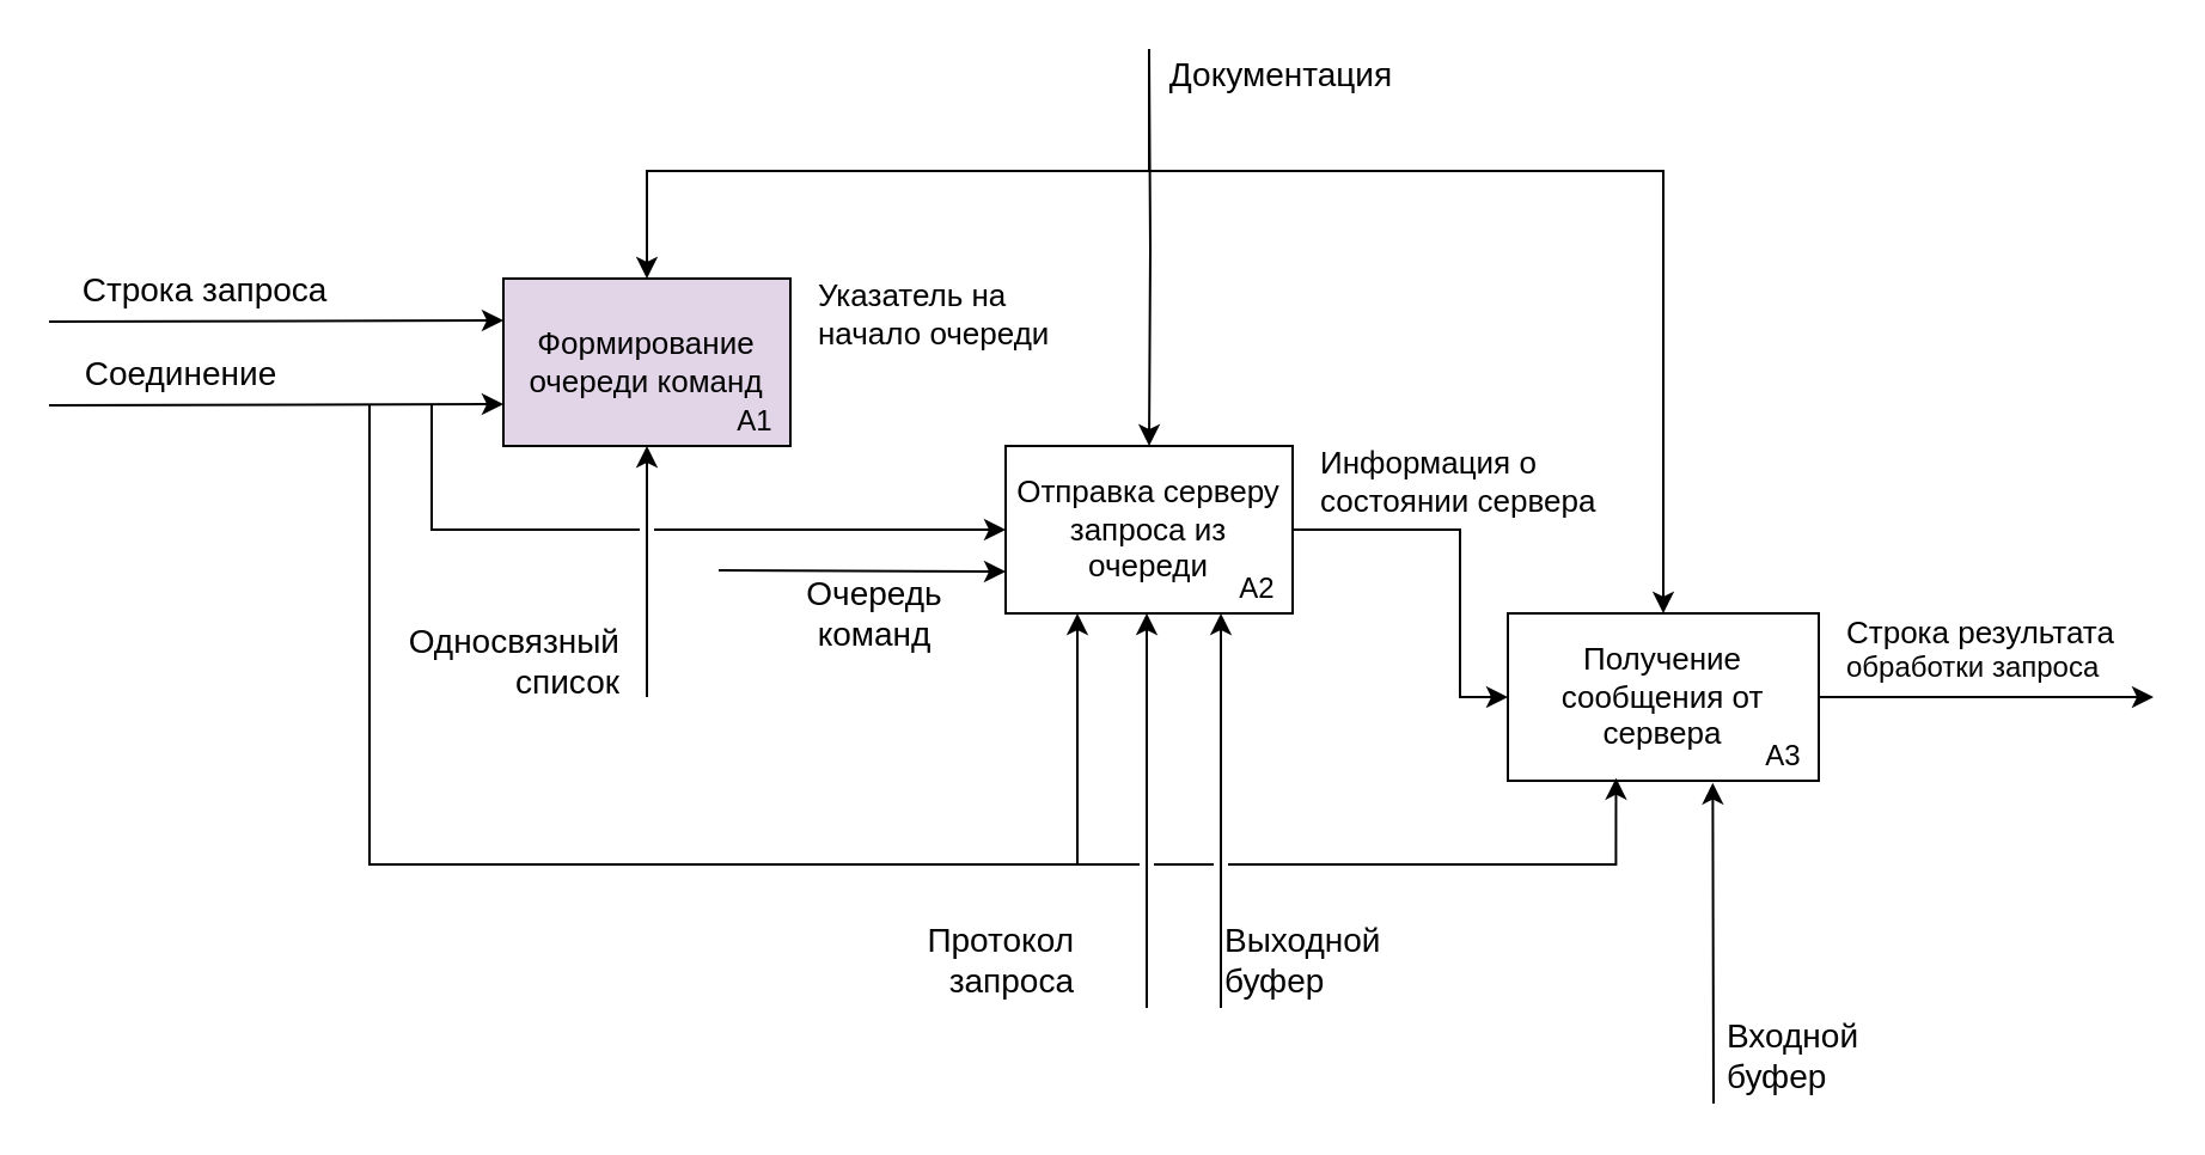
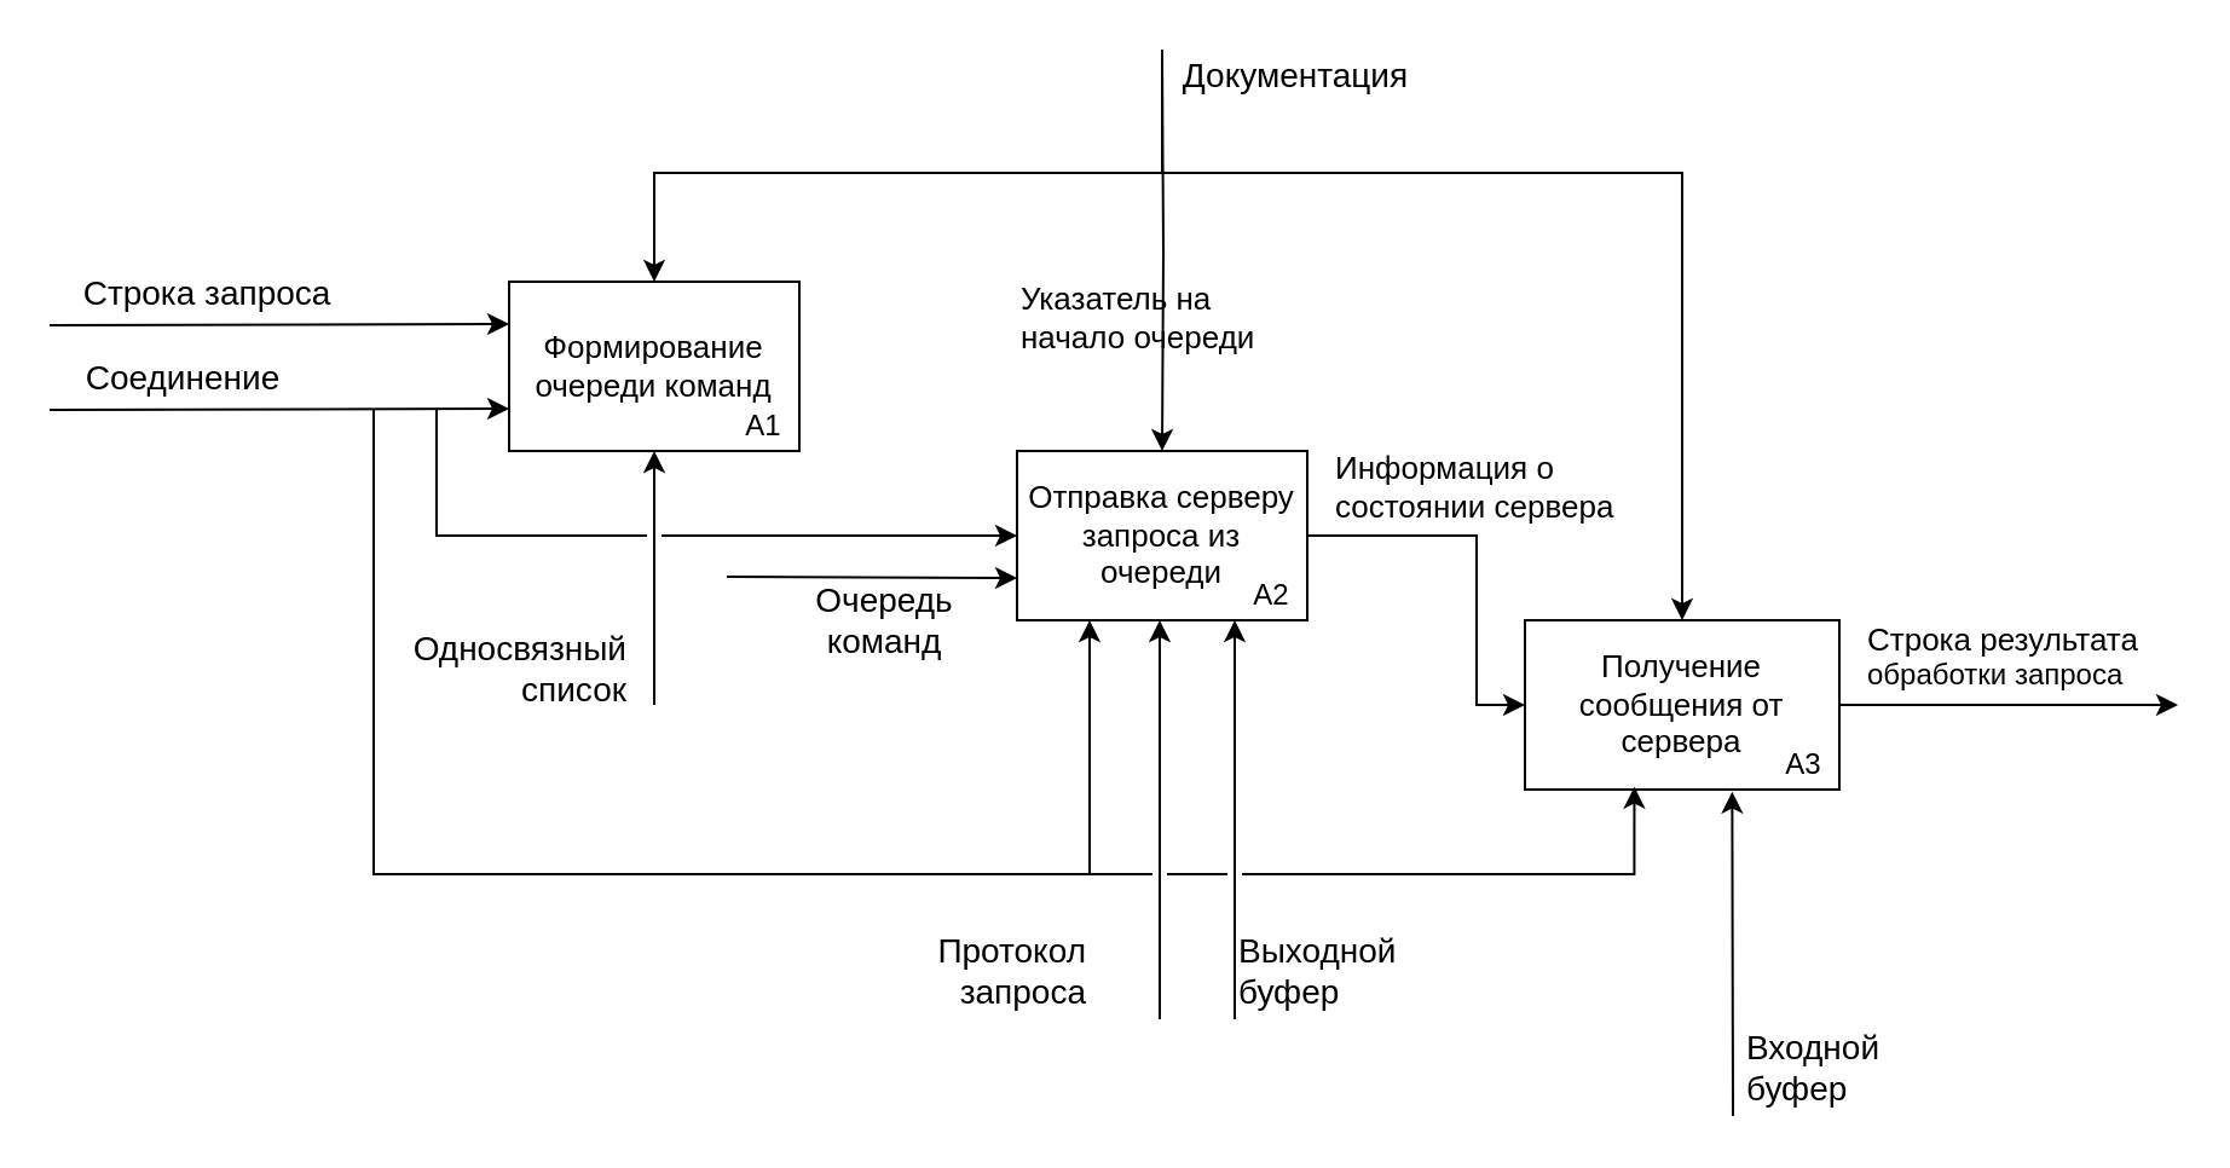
  <mxCell id="0" />
  <mxCell id="1" parent="0" />
  <mxCell id="2" value="" style="endArrow=classic;html=1;rounded=0;entryX=0.5;entryY=1;entryDx=0;entryDy=0;" parent="1" target="4" edge="1"><mxGeometry width="50" height="50" relative="1" as="geometry"><mxPoint x="270" y="291" as="sourcePoint" /><mxPoint x="270" y="201" as="targetPoint" /></mxGeometry></mxCell>
  <mxCell id="3" value="&lt;font style=&quot;font-size: 13px&quot;&gt;Получение сообщения от сервера&lt;/font&gt;" style="rounded=0;whiteSpace=wrap;html=1;" parent="1" vertex="1"><mxGeometry x="630" y="256" width="130" height="70" as="geometry" /></mxCell>
- <mxCell id="4" value="&lt;font style=&quot;font-size: 13px&quot;&gt;Формирование очереди команд&lt;/font&gt;" style="rounded=0;whiteSpace=wrap;html=1;fillColor=#e1d5e7;" parent="1" vertex="1"><mxGeometry x="210" y="116" width="120" height="70" as="geometry" /></mxCell>
+ <mxCell id="4" value="&lt;font style=&quot;font-size: 13px&quot;&gt;Формирование очереди команд&lt;/font&gt;" style="rounded=0;whiteSpace=wrap;html=1;" parent="1" vertex="1"><mxGeometry x="210" y="116" width="120" height="70" as="geometry" /></mxCell>
  <mxCell id="5" value="" style="endArrow=classic;html=1;rounded=0;entryX=0;entryY=0.25;entryDx=0;entryDy=0;" parent="1" target="4" edge="1"><mxGeometry width="50" height="50" relative="1" as="geometry"><mxPoint x="20" y="134" as="sourcePoint" /><mxPoint x="310" y="241" as="targetPoint" /></mxGeometry></mxCell>
  <mxCell id="6" value="Соединение" style="text;html=1;align=center;verticalAlign=middle;resizable=0;points=[];autosize=1;strokeColor=none;fillColor=none;fontSize=14;" parent="1" vertex="1"><mxGeometry x="25" y="146" width="100" height="20" as="geometry" /></mxCell>
  <mxCell id="7" value="А1" style="text;html=1;align=center;verticalAlign=middle;resizable=0;points=[];autosize=1;strokeColor=none;fillColor=none;" parent="1" vertex="1"><mxGeometry x="300" y="166" width="30" height="20" as="geometry" /></mxCell>
  <mxCell id="8" style="edgeStyle=orthogonalEdgeStyle;rounded=0;orthogonalLoop=1;jettySize=auto;html=1;exitX=1;exitY=0.5;exitDx=0;exitDy=0;entryX=0;entryY=0.5;entryDx=0;entryDy=0;" parent="1" source="9" target="3" edge="1"><mxGeometry relative="1" as="geometry"><mxPoint x="630" y="291" as="targetPoint" /><Array as="points"><mxPoint x="610" y="221" /><mxPoint x="610" y="291" /><mxPoint x="630" y="291" /></Array></mxGeometry></mxCell>
  <mxCell id="9" value="&lt;font style=&quot;font-size: 13px&quot;&gt;Отправка серверу&lt;br&gt;запроса из очереди&lt;/font&gt;" style="rounded=0;whiteSpace=wrap;html=1;" parent="1" vertex="1"><mxGeometry x="420" y="186" width="120" height="70" as="geometry" /></mxCell>
  <mxCell id="10" value="А2" style="text;html=1;align=center;verticalAlign=middle;resizable=0;points=[];autosize=1;strokeColor=none;fillColor=none;" parent="1" vertex="1"><mxGeometry x="510" y="236" width="30" height="20" as="geometry" /></mxCell>
  <mxCell id="11" style="edgeStyle=orthogonalEdgeStyle;rounded=0;orthogonalLoop=1;jettySize=auto;html=1;exitX=1;exitY=0.5;exitDx=0;exitDy=0;" parent="1" source="3" edge="1"><mxGeometry relative="1" as="geometry"><mxPoint x="750" y="291" as="sourcePoint" /><mxPoint x="900" y="291" as="targetPoint" /><Array as="points"><mxPoint x="880" y="291" /></Array></mxGeometry></mxCell>
  <mxCell id="12" value="А3" style="text;html=1;align=center;verticalAlign=middle;resizable=0;points=[];autosize=1;strokeColor=none;fillColor=none;" parent="1" vertex="1"><mxGeometry x="730" y="306" width="30" height="20" as="geometry" /></mxCell>
  <mxCell id="13" value="&lt;span style=&quot;font-size: 13px&quot;&gt;Строка результата&lt;br&gt;&lt;/span&gt;обработки запроса" style="text;html=1;align=left;verticalAlign=middle;resizable=0;points=[];autosize=1;strokeColor=none;fillColor=none;" parent="1" vertex="1"><mxGeometry x="770" y="256" width="130" height="30" as="geometry" /></mxCell>
- <mxCell id="14" value="&lt;font style=&quot;font-size: 13px&quot;&gt;Указатель на &lt;br&gt;начало очереди&lt;/font&gt;" style="text;html=1;align=left;verticalAlign=middle;resizable=0;points=[];autosize=1;strokeColor=none;fillColor=none;" parent="1" vertex="1"><mxGeometry x="340" y="116" width="110" height="30" as="geometry" /></mxCell>
+ <mxCell id="14" value="&lt;font style=&quot;font-size: 13px&quot;&gt;Указатель на &lt;br&gt;начало очереди&lt;/font&gt;" style="text;html=1;align=left;verticalAlign=middle;resizable=0;points=[];autosize=1;strokeColor=none;fillColor=none;" parent="1" vertex="1"><mxGeometry x="420" y="116" width="110" height="30" as="geometry" /></mxCell>
  <mxCell id="15" value="&lt;font style=&quot;font-size: 13px&quot;&gt;Информация о &lt;br&gt;состоянии сервера&lt;/font&gt;" style="text;html=1;align=left;verticalAlign=middle;resizable=0;points=[];autosize=1;strokeColor=none;fillColor=none;" parent="1" vertex="1"><mxGeometry x="550" y="186" width="130" height="30" as="geometry" /></mxCell>
  <mxCell id="16" value="" style="endArrow=classic;html=1;rounded=0;entryX=0;entryY=0.75;entryDx=0;entryDy=0;" parent="1" target="4" edge="1"><mxGeometry width="50" height="50" relative="1" as="geometry"><mxPoint x="20" y="169" as="sourcePoint" /><mxPoint x="210" y="166" as="targetPoint" /></mxGeometry></mxCell>
  <mxCell id="17" value="Строка запроса" style="text;html=1;align=center;verticalAlign=middle;resizable=0;points=[];autosize=1;fontSize=14;" parent="1" vertex="1"><mxGeometry x="25" y="111" width="120" height="20" as="geometry" /></mxCell>
  <mxCell id="18" style="edgeStyle=orthogonalEdgeStyle;rounded=0;orthogonalLoop=1;jettySize=auto;html=1;entryX=0.5;entryY=0;entryDx=0;entryDy=0;fontSize=14;" parent="1" target="4" edge="1"><mxGeometry relative="1" as="geometry"><mxPoint x="480" y="21" as="sourcePoint" /><Array as="points"><mxPoint x="480" y="71" /><mxPoint x="270" y="71" /></Array></mxGeometry></mxCell>
  <mxCell id="19" style="edgeStyle=orthogonalEdgeStyle;rounded=0;orthogonalLoop=1;jettySize=auto;html=1;entryX=0.5;entryY=0;entryDx=0;entryDy=0;fontSize=14;" parent="1" target="9" edge="1"><mxGeometry relative="1" as="geometry"><mxPoint x="480" y="21" as="sourcePoint" /></mxGeometry></mxCell>
  <mxCell id="20" style="edgeStyle=orthogonalEdgeStyle;rounded=0;orthogonalLoop=1;jettySize=auto;html=1;entryX=0.5;entryY=0;entryDx=0;entryDy=0;fontSize=14;" parent="1" target="3" edge="1"><mxGeometry relative="1" as="geometry"><mxPoint x="480" y="20" as="sourcePoint" /><Array as="points"><mxPoint x="480" y="71" /><mxPoint x="695" y="71" /></Array></mxGeometry></mxCell>
  <mxCell id="21" value="Документация" style="text;html=1;align=center;verticalAlign=middle;resizable=0;points=[];autosize=1;fontSize=14;" parent="1" vertex="1"><mxGeometry x="480" y="21" width="110" height="20" as="geometry" /></mxCell>
  <mxCell id="22" value="Протокол &lt;br&gt;запроса" style="text;html=1;align=right;verticalAlign=middle;resizable=0;points=[];autosize=1;fontSize=14;" parent="1" vertex="1"><mxGeometry x="370" y="381" width="80" height="40" as="geometry" /></mxCell>
  <mxCell id="23" value="" style="endArrow=classic;html=1;fontSize=14;edgeStyle=orthogonalEdgeStyle;entryX=0;entryY=0.5;entryDx=0;entryDy=0;rounded=0;jumpStyle=gap;" parent="1" target="9" edge="1"><mxGeometry width="50" height="50" relative="1" as="geometry"><mxPoint x="180" y="169" as="sourcePoint" /><mxPoint x="420" y="238.5" as="targetPoint" /><Array as="points"><mxPoint x="180" y="169" /><mxPoint x="180" y="221" /></Array></mxGeometry></mxCell>
  <mxCell id="24" value="" style="endArrow=classic;html=1;fontSize=14;entryX=0;entryY=0.75;entryDx=0;entryDy=0;" parent="1" target="9" edge="1"><mxGeometry width="50" height="50" relative="1" as="geometry"><mxPoint x="300" y="238" as="sourcePoint" /><mxPoint x="350" y="221" as="targetPoint" /></mxGeometry></mxCell>
  <mxCell id="25" value="Очередь &lt;br&gt;команд" style="text;html=1;align=center;verticalAlign=middle;resizable=0;points=[];autosize=1;fontSize=14;" parent="1" vertex="1"><mxGeometry x="330" y="236" width="70" height="40" as="geometry" /></mxCell>
  <mxCell id="26" value="Односвязный&lt;br&gt;список" style="text;html=1;align=right;verticalAlign=middle;resizable=0;points=[];autosize=1;fontSize=14;" parent="1" vertex="1"><mxGeometry x="160" y="256" width="100" height="40" as="geometry" /></mxCell>
  <mxCell id="27" style="edgeStyle=orthogonalEdgeStyle;rounded=0;orthogonalLoop=1;jettySize=auto;html=1;entryX=0.659;entryY=1.012;entryDx=0;entryDy=0;fontSize=14;entryPerimeter=0;" parent="1" target="3" edge="1"><mxGeometry relative="1" as="geometry"><mxPoint x="716" y="451" as="sourcePoint" /><Array as="points"><mxPoint x="716" y="461" /></Array></mxGeometry></mxCell>
  <mxCell id="28" value="Входной буфер" style="text;html=1;strokeColor=none;fillColor=none;align=left;verticalAlign=middle;whiteSpace=wrap;rounded=0;fontSize=14;" parent="1" vertex="1"><mxGeometry x="720" y="431" width="40" height="20" as="geometry" /></mxCell>
  <mxCell id="29" value="" style="endArrow=classic;html=1;rounded=0;entryX=0.25;entryY=1;entryDx=0;entryDy=0;" parent="1" edge="1"><mxGeometry width="50" height="50" relative="1" as="geometry"><mxPoint x="510" y="421" as="sourcePoint" /><mxPoint x="510" y="256" as="targetPoint" /></mxGeometry></mxCell>
  <mxCell id="30" value="Выходной &lt;br&gt;буфер" style="text;html=1;align=left;verticalAlign=middle;resizable=0;points=[];autosize=1;fontSize=14;fontStyle=0" parent="1" vertex="1"><mxGeometry x="510" y="381" width="80" height="40" as="geometry" /></mxCell>
  <mxCell id="31" value="" style="endArrow=classic;html=1;rounded=0;entryX=0.25;entryY=1;entryDx=0;entryDy=0;" parent="1" edge="1"><mxGeometry width="50" height="50" relative="1" as="geometry"><mxPoint x="479" y="421" as="sourcePoint" /><mxPoint x="479" y="256" as="targetPoint" /></mxGeometry></mxCell>
  <mxCell id="32" value="" style="endArrow=classic;html=1;fontSize=14;edgeStyle=orthogonalEdgeStyle;entryX=0.25;entryY=1;entryDx=0;entryDy=0;rounded=0;jumpStyle=gap;" parent="1" target="9" edge="1"><mxGeometry width="50" height="50" relative="1" as="geometry"><mxPoint x="154" y="171" as="sourcePoint" /><mxPoint x="394" y="185.94" as="targetPoint" /><Array as="points"><mxPoint x="154" y="361" /><mxPoint x="450" y="361" /></Array></mxGeometry></mxCell>
  <mxCell id="33" value="" style="endArrow=classic;html=1;fontSize=14;edgeStyle=orthogonalEdgeStyle;rounded=0;jumpStyle=gap;entryX=0.348;entryY=1.012;entryDx=0;entryDy=0;entryPerimeter=0;" parent="1" edge="1"><mxGeometry width="50" height="50" relative="1" as="geometry"><mxPoint x="154" y="169" as="sourcePoint" /><mxPoint x="675.24" y="324.84" as="targetPoint" /><Array as="points"><mxPoint x="154" y="361" /><mxPoint x="675" y="361" /></Array></mxGeometry></mxCell>
